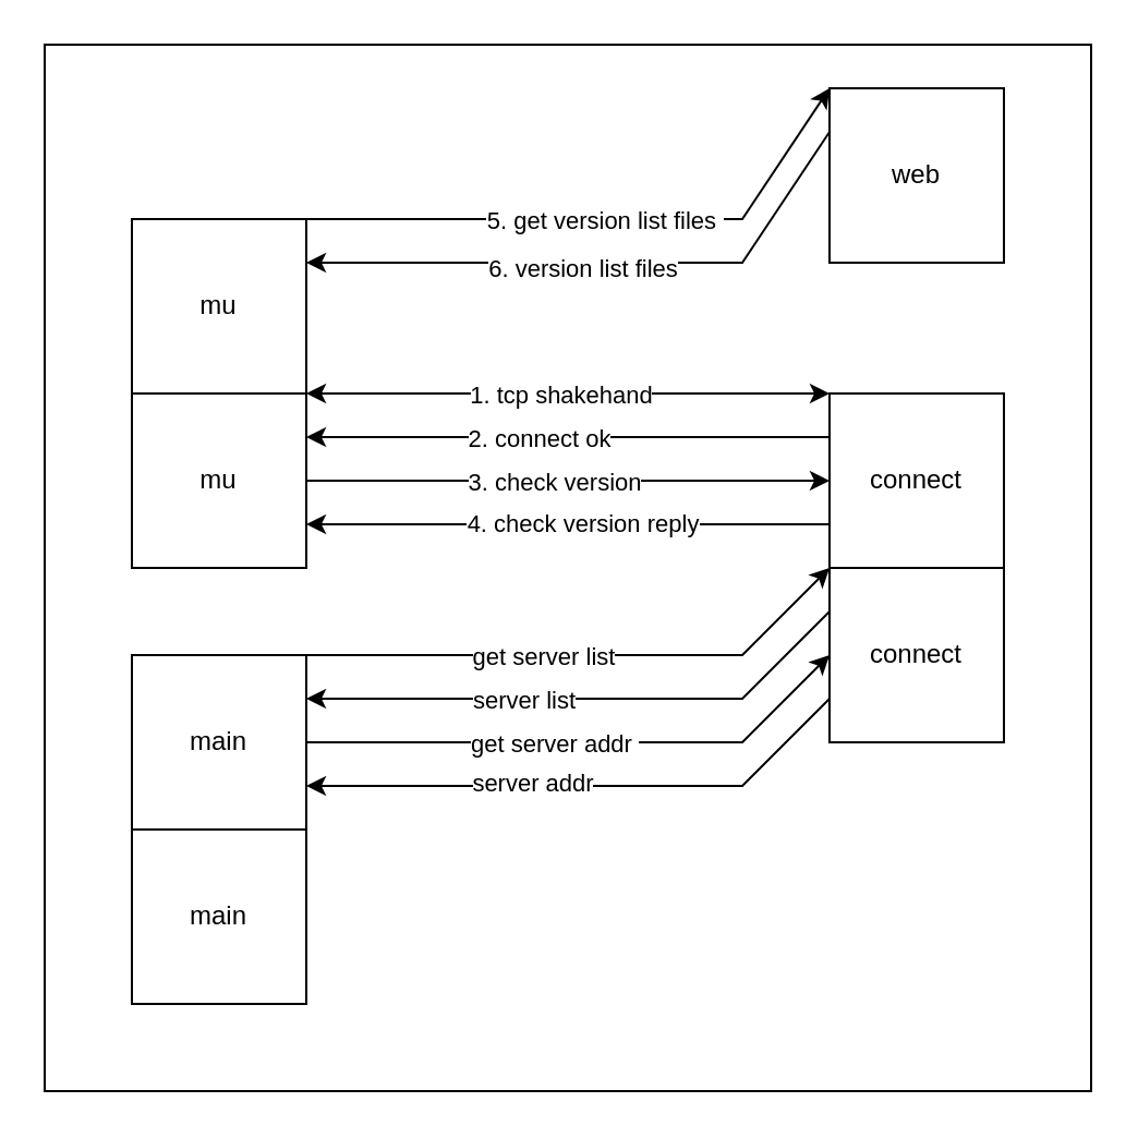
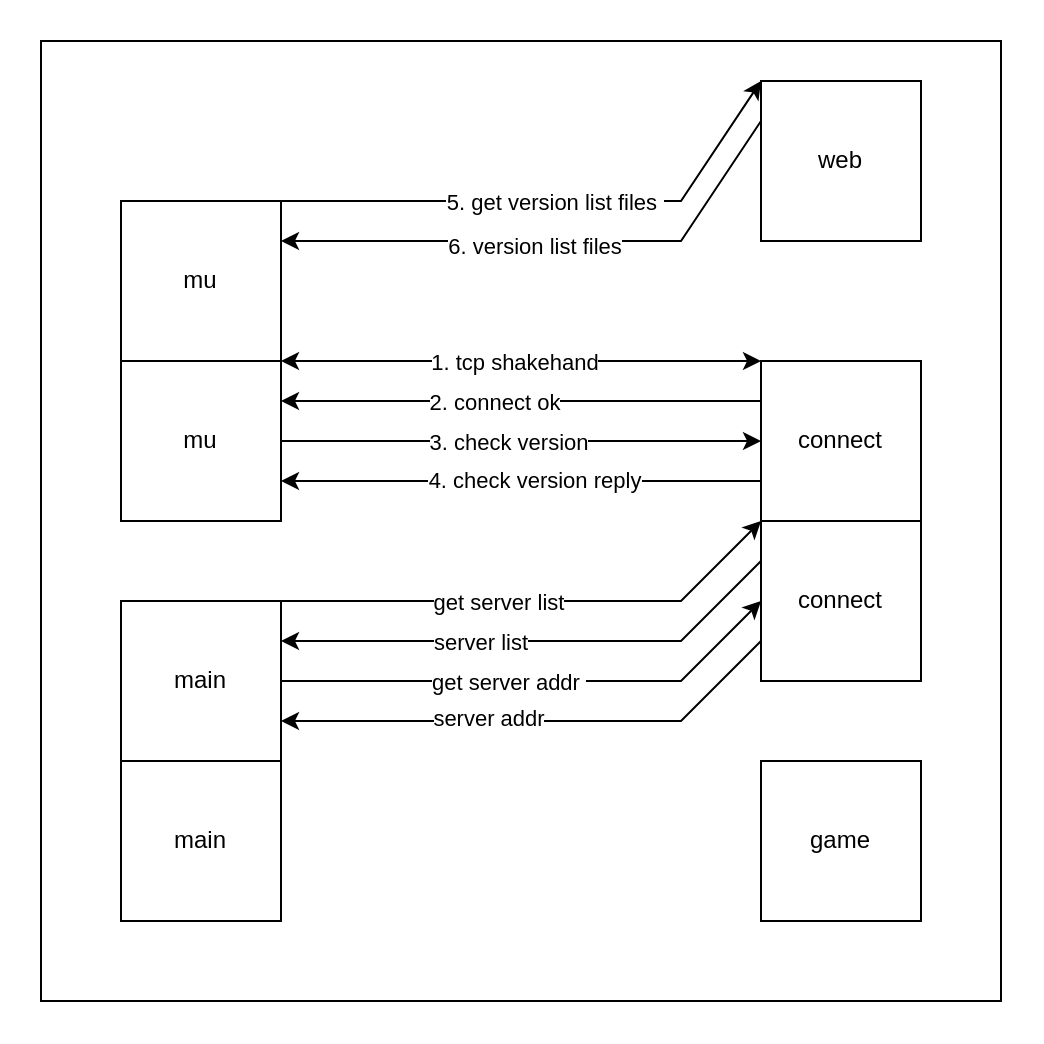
  <mxCell id="0" />
  <mxCell id="1" parent="0" />
  <mxCell id="2" value="" style="rounded=0;whiteSpace=wrap;html=1;" vertex="1" parent="1"><mxGeometry x="20" y="20" width="480" height="480" as="geometry" /></mxCell>
  <mxCell id="3" value="main" style="rounded=0;whiteSpace=wrap;html=1;" parent="1" vertex="1"><mxGeometry x="60" y="300" width="80" height="80" as="geometry" /></mxCell>
+ <mxCell id="4" value="game" style="rounded=0;whiteSpace=wrap;html=1;" parent="1" vertex="1"><mxGeometry x="380" y="380" width="80" height="80" as="geometry" /></mxCell>
  <mxCell id="5" value="" style="endArrow=classic;html=1;rounded=0;exitX=1;exitY=0.5;exitDx=0;exitDy=0;entryX=0;entryY=0.5;entryDx=0;entryDy=0;" parent="1" source="11" target="12" edge="1"><mxGeometry width="50" height="50" relative="1" as="geometry"><mxPoint x="30" y="59.5" as="sourcePoint" /><mxPoint x="320.5" y="60" as="targetPoint" /></mxGeometry></mxCell>
  <mxCell id="6" value="3. check version" style="edgeLabel;html=1;align=center;verticalAlign=middle;resizable=0;points=[];" parent="5" vertex="1" connectable="0"><mxGeometry x="-0.192" y="3" relative="1" as="geometry"><mxPoint x="16" y="3" as="offset" /></mxGeometry></mxCell>
  <mxCell id="7" value="" style="endArrow=classic;startArrow=classic;html=1;rounded=0;exitX=1;exitY=0;exitDx=0;exitDy=0;entryX=0;entryY=0;entryDx=0;entryDy=0;" parent="1" source="11" target="12" edge="1"><mxGeometry width="50" height="50" relative="1" as="geometry"><mxPoint x="20" y="90" as="sourcePoint" /><mxPoint x="340" y="90" as="targetPoint" /></mxGeometry></mxCell>
  <mxCell id="8" value="1. tcp shakehand" style="edgeLabel;html=1;align=center;verticalAlign=middle;resizable=0;points=[];" parent="7" vertex="1" connectable="0"><mxGeometry x="-0.092" y="-1" relative="1" as="geometry"><mxPoint x="7" y="-1" as="offset" /></mxGeometry></mxCell>
  <mxCell id="9" value="" style="endArrow=classic;html=1;rounded=0;entryX=1;entryY=0.25;entryDx=0;entryDy=0;exitX=0;exitY=0.25;exitDx=0;exitDy=0;" parent="1" source="12" target="11" edge="1"><mxGeometry width="50" height="50" relative="1" as="geometry"><mxPoint x="450" y="190" as="sourcePoint" /><mxPoint x="150" y="190" as="targetPoint" /></mxGeometry></mxCell>
  <mxCell id="10" value="2. connect ok" style="edgeLabel;html=1;align=center;verticalAlign=middle;resizable=0;points=[];" parent="9" vertex="1" connectable="0"><mxGeometry x="-0.255" y="1" relative="1" as="geometry"><mxPoint x="-45" y="-1" as="offset" /></mxGeometry></mxCell>
  <mxCell id="11" value="mu" style="rounded=0;whiteSpace=wrap;html=1;" parent="1" vertex="1"><mxGeometry x="60" y="180" width="80" height="80" as="geometry" /></mxCell>
  <mxCell id="12" value="connect" style="rounded=0;whiteSpace=wrap;html=1;" parent="1" vertex="1"><mxGeometry x="380" y="180" width="80" height="80" as="geometry" /></mxCell>
  <mxCell id="13" value="" style="endArrow=classic;html=1;rounded=0;entryX=1;entryY=0.75;entryDx=0;entryDy=0;exitX=0;exitY=0.75;exitDx=0;exitDy=0;" parent="1" source="12" target="11" edge="1"><mxGeometry width="50" height="50" relative="1" as="geometry"><mxPoint x="400" y="280" as="sourcePoint" /><mxPoint x="160" y="280" as="targetPoint" /></mxGeometry></mxCell>
  <mxCell id="14" value="4. check version reply" style="edgeLabel;html=1;align=center;verticalAlign=middle;resizable=0;points=[];" parent="13" vertex="1" connectable="0"><mxGeometry x="-0.255" y="1" relative="1" as="geometry"><mxPoint x="-25" y="-2" as="offset" /></mxGeometry></mxCell>
  <mxCell id="15" value="web" style="rounded=0;whiteSpace=wrap;html=1;" parent="1" vertex="1"><mxGeometry x="380" y="40" width="80" height="80" as="geometry" /></mxCell>
  <mxCell id="16" value="" style="endArrow=classic;html=1;rounded=0;entryX=0;entryY=0;entryDx=0;entryDy=0;exitX=1;exitY=0;exitDx=0;exitDy=0;" parent="1" source="29" target="15" edge="1"><mxGeometry width="50" height="50" relative="1" as="geometry"><mxPoint x="190" y="30" as="sourcePoint" /><mxPoint x="390" y="250" as="targetPoint" /><Array as="points"><mxPoint x="340" y="100" /></Array></mxGeometry></mxCell>
  <mxCell id="17" value="5. get version list files&amp;nbsp;" style="edgeLabel;html=1;align=center;verticalAlign=middle;resizable=0;points=[];" parent="16" vertex="1" connectable="0"><mxGeometry x="-0.061" y="-4" relative="1" as="geometry"><mxPoint x="8" y="-4" as="offset" /></mxGeometry></mxCell>
  <mxCell id="18" value="" style="endArrow=classic;html=1;rounded=0;exitX=0;exitY=0.25;exitDx=0;exitDy=0;entryX=1;entryY=0.25;entryDx=0;entryDy=0;" parent="1" source="15" target="29" edge="1"><mxGeometry width="50" height="50" relative="1" as="geometry"><mxPoint x="340" y="300" as="sourcePoint" /><mxPoint x="170" y="110" as="targetPoint" /><Array as="points"><mxPoint x="340" y="120" /></Array></mxGeometry></mxCell>
  <mxCell id="19" value="6. version list files" style="edgeLabel;html=1;align=center;verticalAlign=middle;resizable=0;points=[];" parent="18" vertex="1" connectable="0"><mxGeometry x="-0.116" relative="1" as="geometry"><mxPoint x="-26" y="2" as="offset" /></mxGeometry></mxCell>
  <mxCell id="20" value="" style="endArrow=classic;html=1;rounded=0;exitX=1;exitY=0;exitDx=0;exitDy=0;entryX=0;entryY=0;entryDx=0;entryDy=0;" parent="1" source="3" target="30" edge="1"><mxGeometry width="50" height="50" relative="1" as="geometry"><mxPoint x="150" y="310" as="sourcePoint" /><mxPoint x="390" y="270" as="targetPoint" /><Array as="points"><mxPoint x="340" y="300" /></Array></mxGeometry></mxCell>
  <mxCell id="21" value="get server list" style="edgeLabel;html=1;align=center;verticalAlign=middle;resizable=0;points=[];" vertex="1" connectable="0" parent="20"><mxGeometry x="-0.325" relative="1" as="geometry"><mxPoint x="21" as="offset" /></mxGeometry></mxCell>
  <mxCell id="22" value="" style="endArrow=classic;html=1;rounded=0;entryX=1;entryY=0.25;entryDx=0;entryDy=0;exitX=0;exitY=0.25;exitDx=0;exitDy=0;" edge="1" parent="1" source="30" target="3"><mxGeometry width="50" height="50" relative="1" as="geometry"><mxPoint x="340" y="320" as="sourcePoint" /><mxPoint x="250" y="380" as="targetPoint" /><Array as="points"><mxPoint x="340" y="320" /></Array></mxGeometry></mxCell>
  <mxCell id="23" value="server list" style="edgeLabel;html=1;align=center;verticalAlign=middle;resizable=0;points=[];" vertex="1" connectable="0" parent="22"><mxGeometry x="0.394" y="3" relative="1" as="geometry"><mxPoint x="22" y="-3" as="offset" /></mxGeometry></mxCell>
  <mxCell id="24" value="" style="endArrow=classic;html=1;rounded=0;exitX=1;exitY=0.5;exitDx=0;exitDy=0;entryX=0;entryY=0.5;entryDx=0;entryDy=0;" edge="1" parent="1" source="3" target="30"><mxGeometry width="50" height="50" relative="1" as="geometry"><mxPoint x="240" y="300" as="sourcePoint" /><mxPoint x="290" y="250" as="targetPoint" /><Array as="points"><mxPoint x="340" y="340" /></Array></mxGeometry></mxCell>
  <mxCell id="25" value="get server addr&amp;nbsp;" style="edgeLabel;html=1;align=center;verticalAlign=middle;resizable=0;points=[];" vertex="1" connectable="0" parent="24"><mxGeometry x="-0.389" y="-1" relative="1" as="geometry"><mxPoint x="35" y="-1" as="offset" /></mxGeometry></mxCell>
  <mxCell id="26" value="" style="endArrow=classic;html=1;rounded=0;entryX=1;entryY=0.75;entryDx=0;entryDy=0;exitX=0;exitY=0.75;exitDx=0;exitDy=0;" edge="1" parent="1" source="30" target="3"><mxGeometry width="50" height="50" relative="1" as="geometry"><mxPoint x="240" y="300" as="sourcePoint" /><mxPoint x="290" y="250" as="targetPoint" /><Array as="points"><mxPoint x="340" y="360" /></Array></mxGeometry></mxCell>
  <mxCell id="27" value="server addr" style="edgeLabel;html=1;align=center;verticalAlign=middle;resizable=0;points=[];" vertex="1" connectable="0" parent="26"><mxGeometry x="0.53" y="-2" relative="1" as="geometry"><mxPoint x="43" as="offset" /></mxGeometry></mxCell>
  <mxCell id="28" value="main" style="rounded=0;whiteSpace=wrap;html=1;" vertex="1" parent="1"><mxGeometry x="60" y="380" width="80" height="80" as="geometry" /></mxCell>
  <mxCell id="29" value="mu" style="rounded=0;whiteSpace=wrap;html=1;" vertex="1" parent="1"><mxGeometry x="60" y="100" width="80" height="80" as="geometry" /></mxCell>
  <mxCell id="30" value="connect" style="rounded=0;whiteSpace=wrap;html=1;" vertex="1" parent="1"><mxGeometry x="380" y="260" width="80" height="80" as="geometry" /></mxCell>
